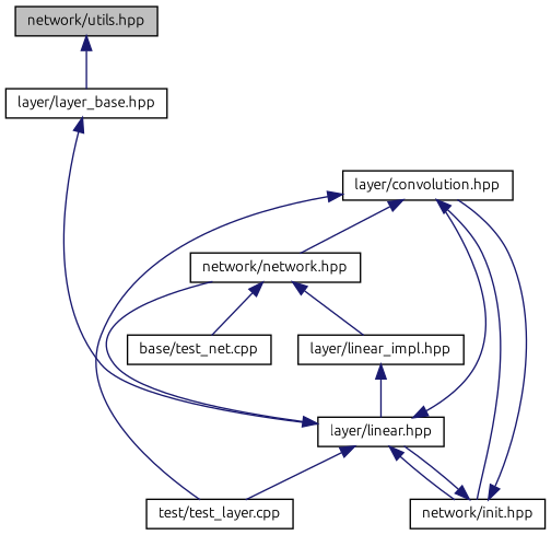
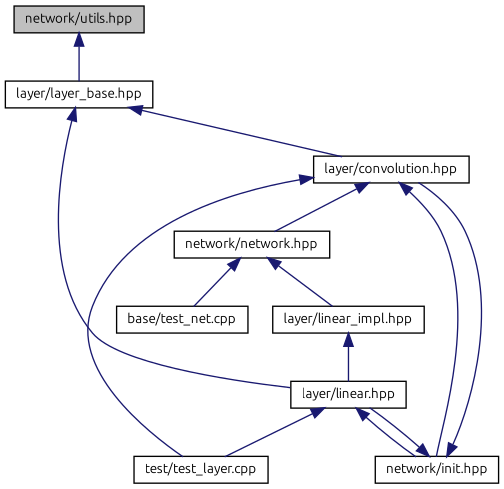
  digraph {
    fontname=Ubuntu
    node [color=black fillcolor=white fontname=Ubuntu fontsize=10 shape=record style=filled]
    edge [color=midnightblue dir=back fontname=Ubuntu fontsize=10 labelfontname=Helvetica labelfontsize=10 style=solid]
    n1 [fillcolor=grey75 fontcolor=black height=0.2 label="network/utils.hpp" width=0.4]
    n2 [height=0.2 label="layer/layer_base.hpp" width=0.4]
    n3 [height=0.2 label="layer/convolution.hpp" width=0.4]
    n4 [height=0.2 label="layer/linear.hpp" width=0.4]
    n5 [height=0.2 label="network/network.hpp" width=0.4]
    n6 [height=0.2 label="test/test_layer.cpp" width=0.4]
    n7 [height=0.2 label="network/init.hpp" width=0.4]
    n8 [height=0.2 label="layer/linear_impl.hpp" width=0.4]
    n9 [height=0.2 label="base/test_net.cpp" width=0.4]
    n1 -> n2
-   n4 -> n3
+   n2 -> n3
    n2 -> n4
    n3 -> n5
    n3 -> n6
    n3 -> n7
-   n4 -> n5
    n4 -> n6
    n4 -> n7
    n5 -> n8
    n5 -> n9
    n7 -> n3
    n7 -> n4
    n8 -> n4
  }
